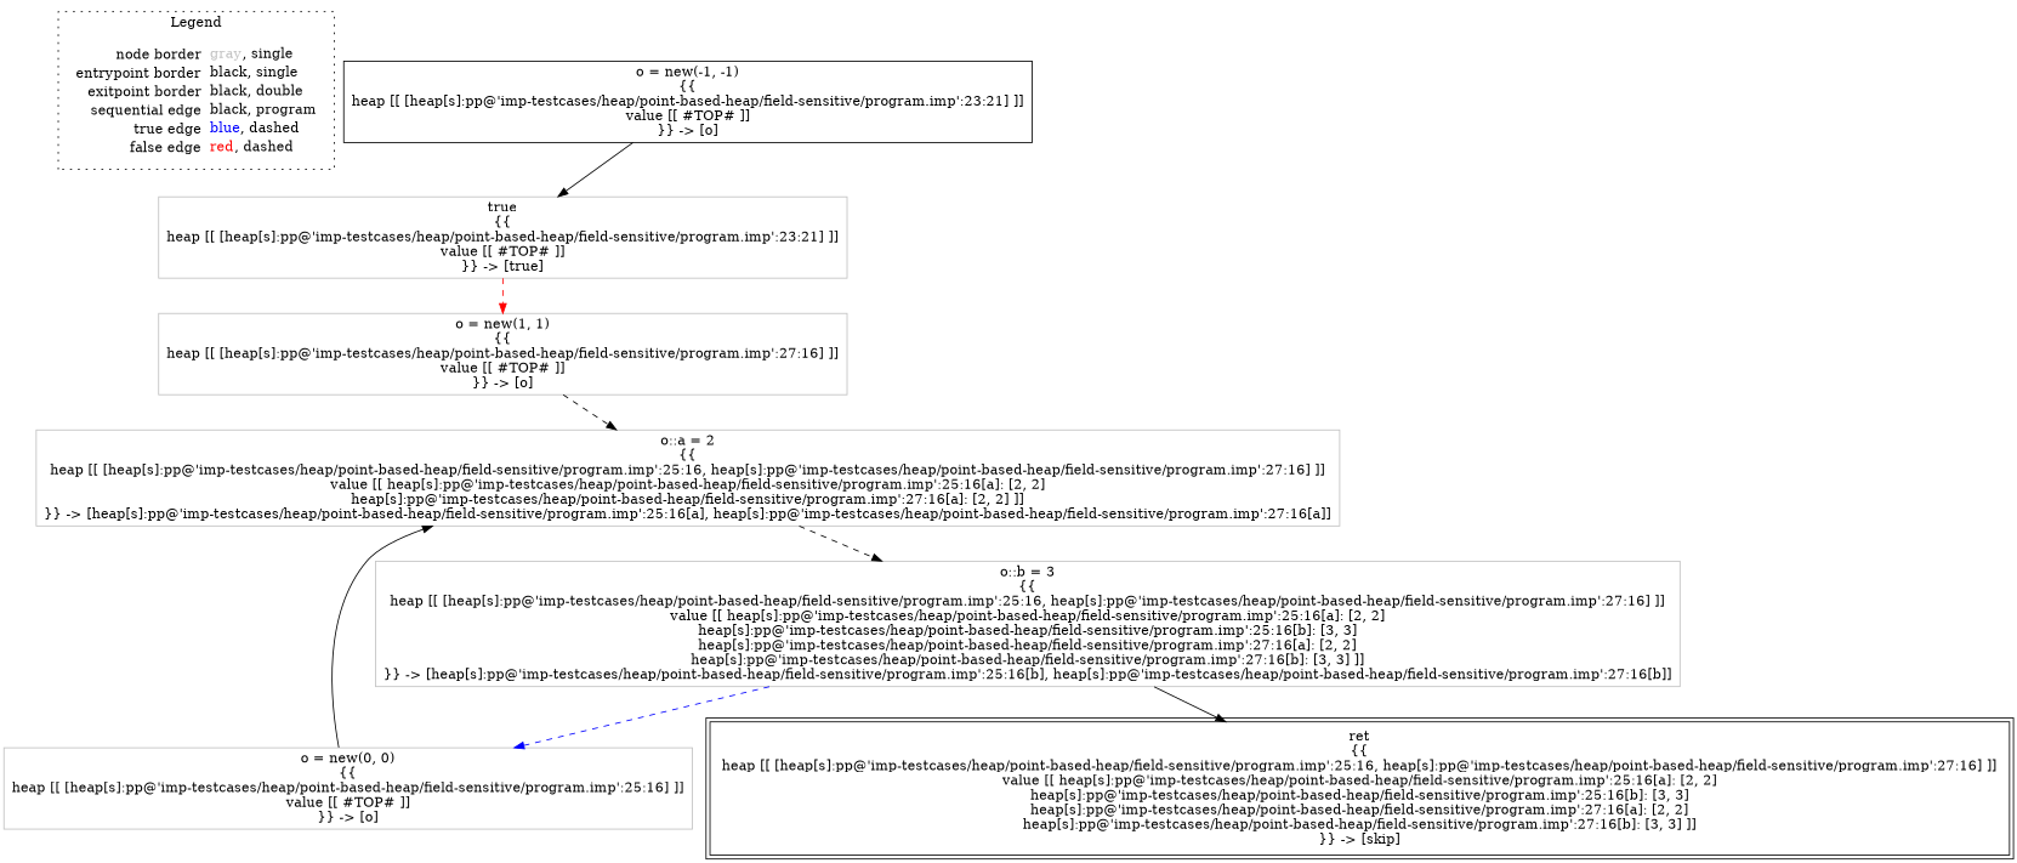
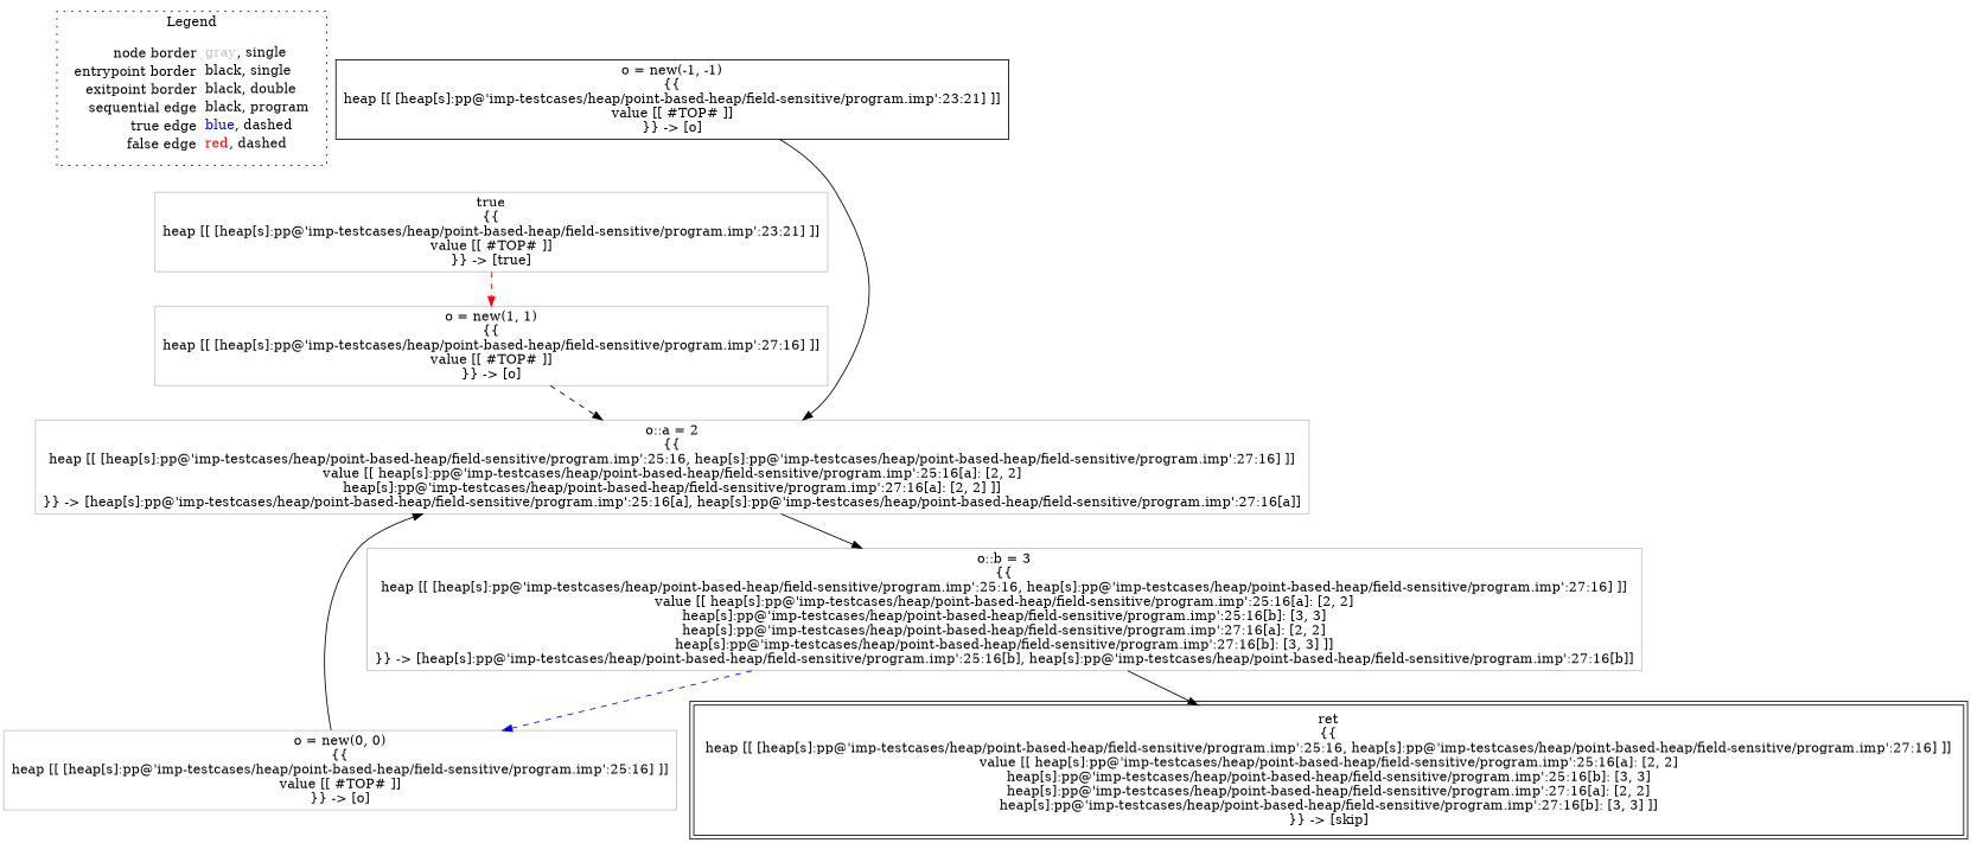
  digraph {
    node [shape=rect color=gray]
    edge [color=black]
    n1 [label=<<table border="0" cellpadding="2" cellspacing="0" cellborder="0"><tr><td align="right">node border&nbsp;</td><td align="left"><font color="gray">gray</font>, single</td></tr><tr><td align="right">entrypoint border&nbsp;</td><td align="left"><font color="black">black</font>, single</td></tr><tr><td align="right">exitpoint border&nbsp;</td><td align="left"><font color="black">black</font>, double</td></tr><tr><td align="right">sequential edge&nbsp;</td><td align="left"><font color="black">black</font>, program</td></tr><tr><td align="right">true edge&nbsp;</td><td align="left"><font color="blue">blue</font>, dashed</td></tr><tr><td align="right">false edge&nbsp;</td><td align="left"><font color="red">red</font>, dashed</td></tr></table>> shape=plaintext color=""]
    n2 [color=black label=<o = new(-1, -1)<BR/>{{<BR/>heap [[ [heap[s]:pp@'imp-testcases/heap/point-based-heap/field-sensitive/program.imp':23:21] ]]<BR/>value [[ #TOP# ]]<BR/>}} -&gt; [o]>]
    n3 [label=<true<BR/>{{<BR/>heap [[ [heap[s]:pp@'imp-testcases/heap/point-based-heap/field-sensitive/program.imp':23:21] ]]<BR/>value [[ #TOP# ]]<BR/>}} -&gt; [true]>]
    n4 [label=<o = new(1, 1)<BR/>{{<BR/>heap [[ [heap[s]:pp@'imp-testcases/heap/point-based-heap/field-sensitive/program.imp':27:16] ]]<BR/>value [[ #TOP# ]]<BR/>}} -&gt; [o]>]
    n5 [label=<o::a = 2<BR/>{{<BR/>heap [[ [heap[s]:pp@'imp-testcases/heap/point-based-heap/field-sensitive/program.imp':25:16, heap[s]:pp@'imp-testcases/heap/point-based-heap/field-sensitive/program.imp':27:16] ]]<BR/>value [[ heap[s]:pp@'imp-testcases/heap/point-based-heap/field-sensitive/program.imp':25:16[a]: [2, 2]<BR/>heap[s]:pp@'imp-testcases/heap/point-based-heap/field-sensitive/program.imp':27:16[a]: [2, 2] ]]<BR/>}} -&gt; [heap[s]:pp@'imp-testcases/heap/point-based-heap/field-sensitive/program.imp':25:16[a], heap[s]:pp@'imp-testcases/heap/point-based-heap/field-sensitive/program.imp':27:16[a]]>]
    n6 [label=<o = new(0, 0)<BR/>{{<BR/>heap [[ [heap[s]:pp@'imp-testcases/heap/point-based-heap/field-sensitive/program.imp':25:16] ]]<BR/>value [[ #TOP# ]]<BR/>}} -&gt; [o]>]
    n7 [label=<o::b = 3<BR/>{{<BR/>heap [[ [heap[s]:pp@'imp-testcases/heap/point-based-heap/field-sensitive/program.imp':25:16, heap[s]:pp@'imp-testcases/heap/point-based-heap/field-sensitive/program.imp':27:16] ]]<BR/>value [[ heap[s]:pp@'imp-testcases/heap/point-based-heap/field-sensitive/program.imp':25:16[a]: [2, 2]<BR/>heap[s]:pp@'imp-testcases/heap/point-based-heap/field-sensitive/program.imp':25:16[b]: [3, 3]<BR/>heap[s]:pp@'imp-testcases/heap/point-based-heap/field-sensitive/program.imp':27:16[a]: [2, 2]<BR/>heap[s]:pp@'imp-testcases/heap/point-based-heap/field-sensitive/program.imp':27:16[b]: [3, 3] ]]<BR/>}} -&gt; [heap[s]:pp@'imp-testcases/heap/point-based-heap/field-sensitive/program.imp':25:16[b], heap[s]:pp@'imp-testcases/heap/point-based-heap/field-sensitive/program.imp':27:16[b]]>]
    n8 [color=black label=<ret<BR/>{{<BR/>heap [[ [heap[s]:pp@'imp-testcases/heap/point-based-heap/field-sensitive/program.imp':25:16, heap[s]:pp@'imp-testcases/heap/point-based-heap/field-sensitive/program.imp':27:16] ]]<BR/>value [[ heap[s]:pp@'imp-testcases/heap/point-based-heap/field-sensitive/program.imp':25:16[a]: [2, 2]<BR/>heap[s]:pp@'imp-testcases/heap/point-based-heap/field-sensitive/program.imp':25:16[b]: [3, 3]<BR/>heap[s]:pp@'imp-testcases/heap/point-based-heap/field-sensitive/program.imp':27:16[a]: [2, 2]<BR/>heap[s]:pp@'imp-testcases/heap/point-based-heap/field-sensitive/program.imp':27:16[b]: [3, 3] ]]<BR/>}} -&gt; [skip]> peripheries=2]
    subgraph cluster_1 {
      label=Legend
      style=dotted
      n1
    }
-   n2 -> n3
+   n2 -> n5
    n3 -> n4 [color=red style=dashed]
    n4 -> n5 [style=dashed]
-   n5 -> n7 [style=dashed]
+   n5 -> n7
    n6 -> n5
    n7 -> n6 [color=blue style=dashed]
    n7 -> n8
  }
